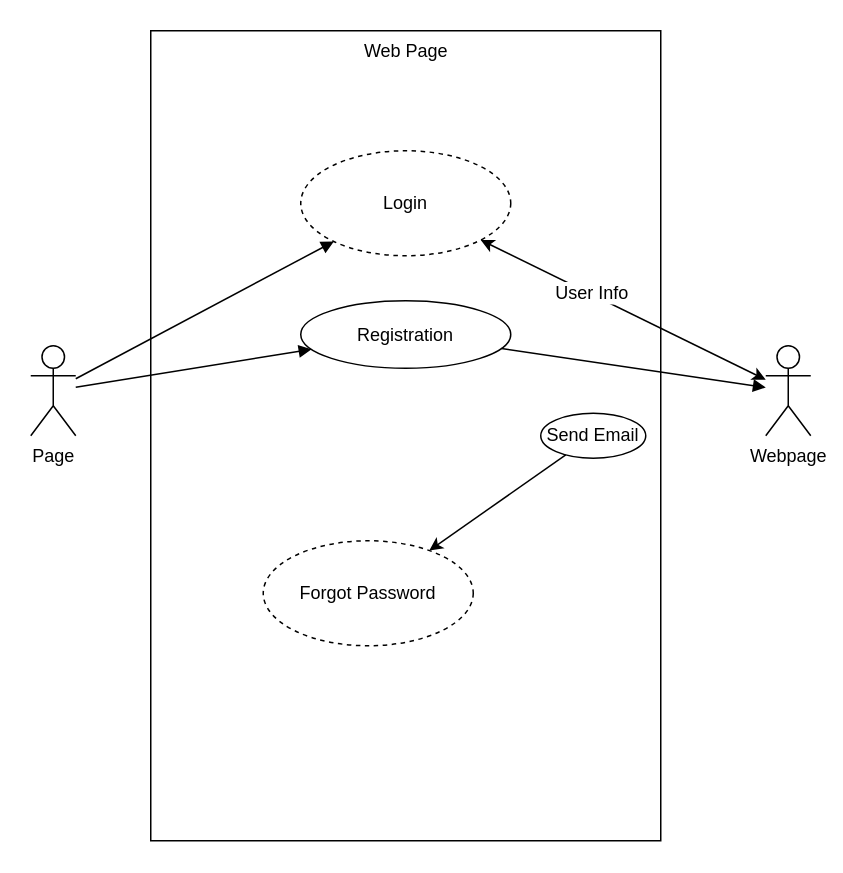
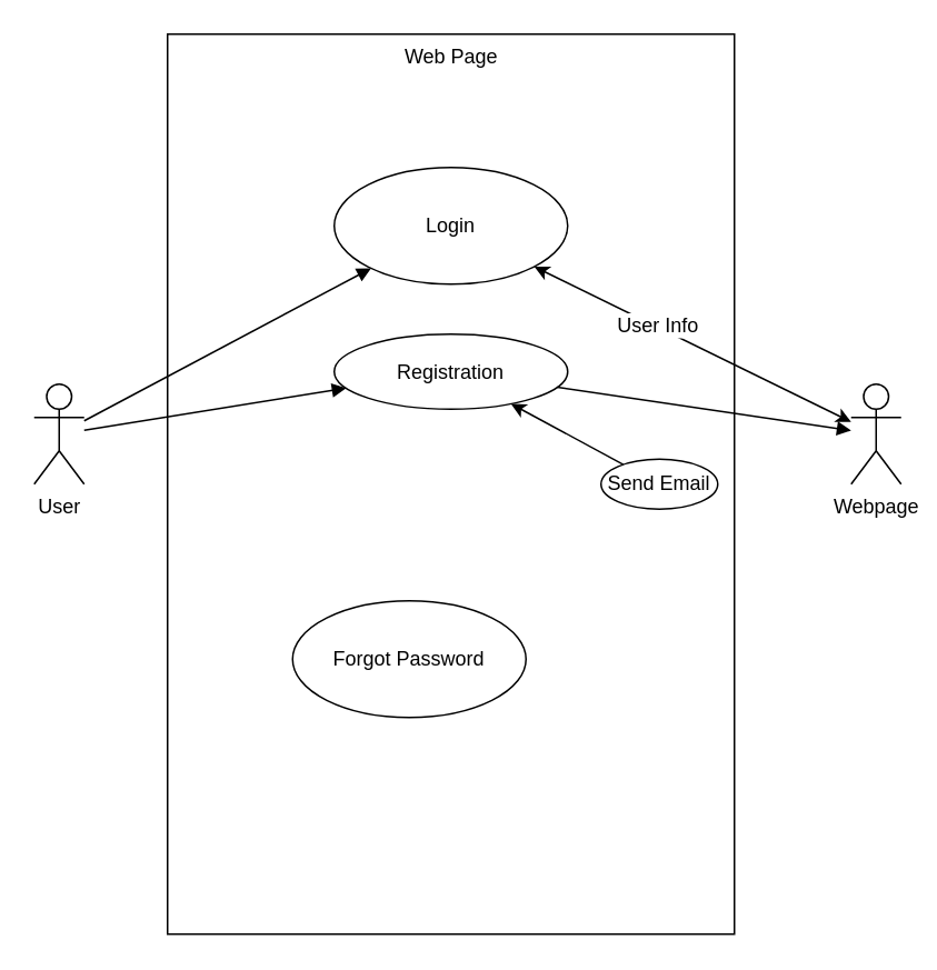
  <mxCell id="0" />
  <mxCell id="1" parent="0" />
  <mxCell id="2" value="Webpage" style="shape=umlActor;verticalLabelPosition=bottom;verticalAlign=top;html=1;outlineConnect=0;" vertex="1" parent="1"><mxGeometry x="510" y="230" width="30" height="60" as="geometry" /></mxCell>
- <mxCell id="3" value="Page" style="shape=umlActor;verticalLabelPosition=bottom;verticalAlign=top;html=1;outlineConnect=0;" vertex="1" parent="1"><mxGeometry x="20" y="230" width="30" height="60" as="geometry" /></mxCell>
+ <mxCell id="3" value="User" style="shape=umlActor;verticalLabelPosition=bottom;verticalAlign=top;html=1;outlineConnect=0;" vertex="1" parent="1"><mxGeometry x="20" y="230" width="30" height="60" as="geometry" /></mxCell>
  <mxCell id="4" value="Web Page" style="html=1;horizontal=1;verticalAlign=top;" vertex="1" parent="1"><mxGeometry x="100" y="20" width="340" height="540" as="geometry" /></mxCell>
- <mxCell id="5" value="Login" style="ellipse;whiteSpace=wrap;html=1;fontSize=12;dashed=1;" vertex="1" parent="1"><mxGeometry x="200" y="100" width="140" height="70" as="geometry" /></mxCell>
+ <mxCell id="5" value="Login" style="ellipse;whiteSpace=wrap;html=1;fontSize=12;" vertex="1" parent="1"><mxGeometry x="200" y="100" width="140" height="70" as="geometry" /></mxCell>
  <mxCell id="6" value="Registration" style="ellipse;whiteSpace=wrap;html=1;fontSize=12;" vertex="1" parent="1"><mxGeometry x="200" y="200" width="140" height="45" as="geometry" /></mxCell>
  <mxCell id="7" value="" style="html=1;verticalAlign=bottom;endArrow=block;rounded=0;fontSize=12;" edge="1" parent="1" source="3" target="5"><mxGeometry width="80" relative="1" as="geometry"><mxPoint x="200" y="320" as="sourcePoint" /><mxPoint x="280" y="320" as="targetPoint" /></mxGeometry></mxCell>
  <mxCell id="8" value="" style="html=1;verticalAlign=bottom;endArrow=block;rounded=0;fontSize=12;" edge="1" parent="1" source="3" target="6"><mxGeometry width="80" relative="1" as="geometry"><mxPoint x="200" y="320" as="sourcePoint" /><mxPoint x="280" y="320" as="targetPoint" /></mxGeometry></mxCell>
  <mxCell id="9" value="" style="html=1;verticalAlign=bottom;endArrow=block;rounded=0;fontSize=12;" edge="1" parent="1" source="6" target="2"><mxGeometry width="80" relative="1" as="geometry"><mxPoint x="200" y="320" as="sourcePoint" /><mxPoint x="280" y="320" as="targetPoint" /></mxGeometry></mxCell>
  <mxCell id="10" value="" style="endArrow=classic;startArrow=classic;html=1;rounded=0;fontSize=12;" edge="1" parent="1" source="2" target="5"><mxGeometry width="50" height="50" relative="1" as="geometry"><mxPoint x="220" y="340" as="sourcePoint" /><mxPoint x="270" y="290" as="targetPoint" /></mxGeometry></mxCell>
  <mxCell id="11" value="User Info" style="edgeLabel;html=1;align=center;verticalAlign=middle;resizable=0;points=[];fontSize=12;" vertex="1" connectable="0" parent="10"><mxGeometry x="0.224" y="-1" relative="1" as="geometry"><mxPoint as="offset" /></mxGeometry></mxCell>
- <mxCell id="12" value="Forgot Password" style="ellipse;whiteSpace=wrap;html=1;fontSize=12;dashed=1;" vertex="1" parent="1"><mxGeometry x="175" y="360" width="140" height="70" as="geometry" /></mxCell>
+ <mxCell id="12" value="Forgot Password" style="ellipse;whiteSpace=wrap;html=1;fontSize=12;" vertex="1" parent="1"><mxGeometry x="175" y="360" width="140" height="70" as="geometry" /></mxCell>
  <mxCell id="13" value="Send Email" style="ellipse;whiteSpace=wrap;html=1;fontSize=12;" vertex="1" parent="1"><mxGeometry x="360" y="275" width="70" height="30" as="geometry" /></mxCell>
- <mxCell id="14" value="" style="endArrow=classic;html=1;rounded=0;fontSize=12;" edge="1" parent="1" source="13" target="12"><mxGeometry width="50" height="50" relative="1" as="geometry"><mxPoint x="220" y="340" as="sourcePoint" /><mxPoint x="270" y="290" as="targetPoint" /></mxGeometry></mxCell>
+ <mxCell id="14" value="" style="endArrow=classic;html=1;rounded=0;fontSize=12;" edge="1" parent="1" source="13" target="6"><mxGeometry width="50" height="50" relative="1" as="geometry"><mxPoint x="220" y="340" as="sourcePoint" /><mxPoint x="270" y="290" as="targetPoint" /></mxGeometry></mxCell>
